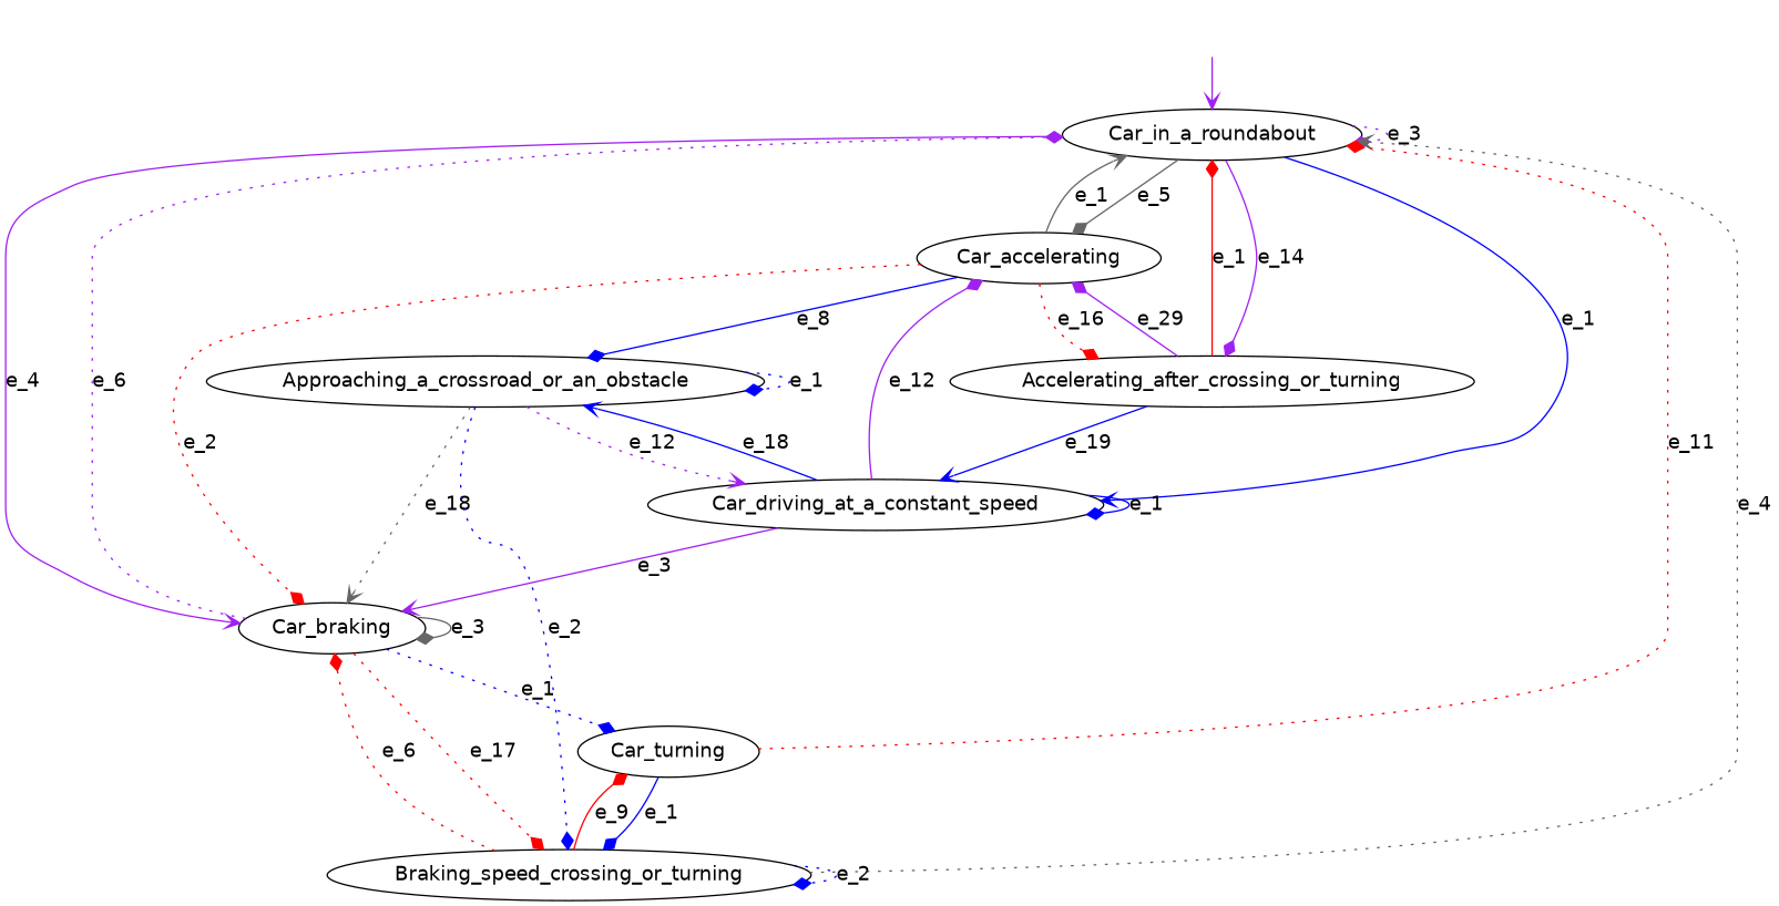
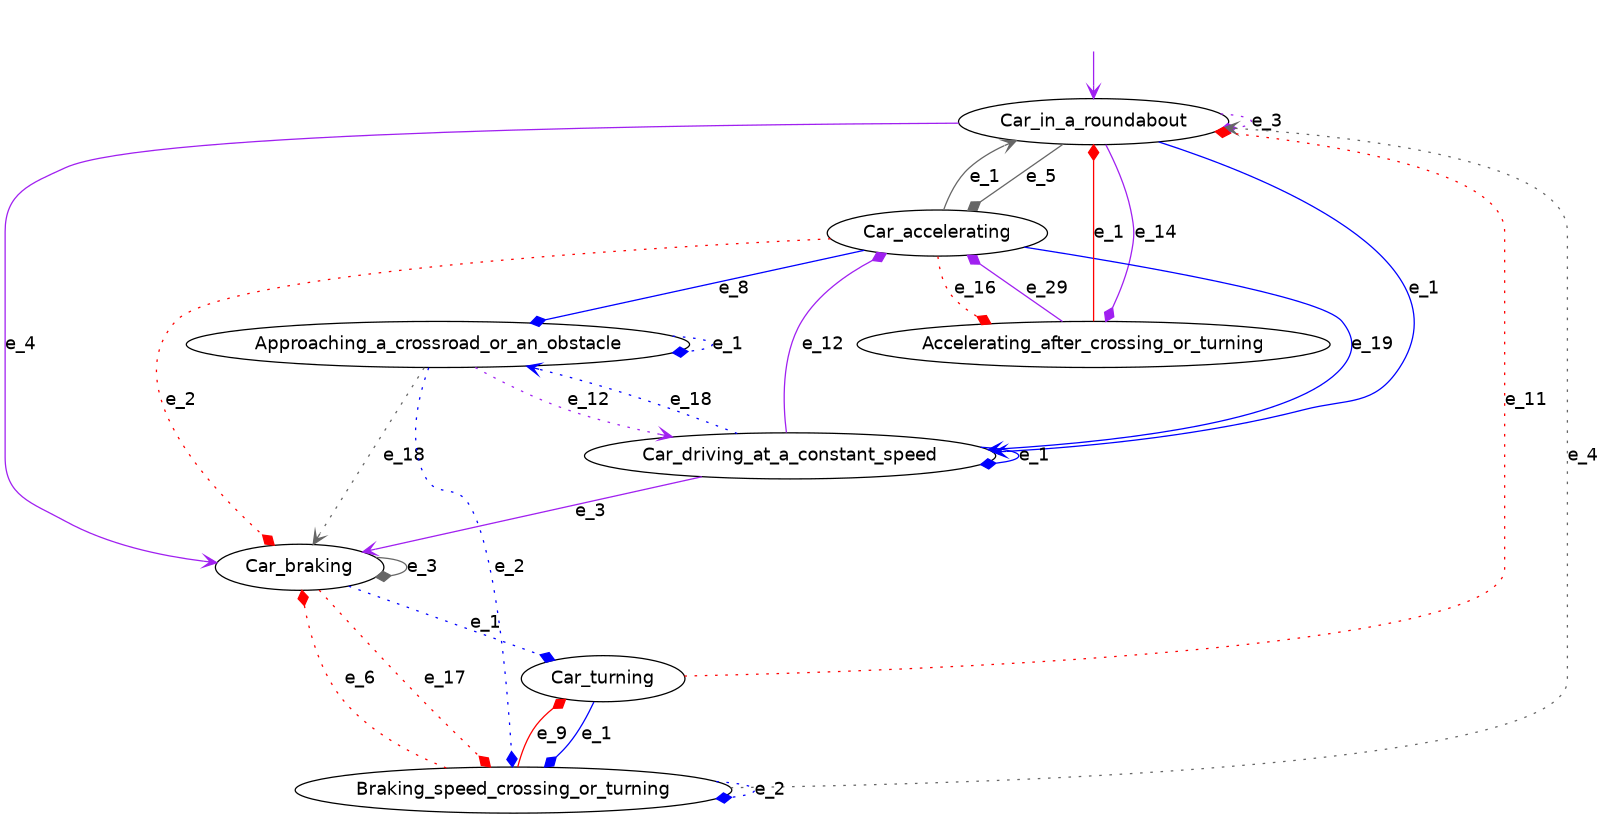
  digraph {
    fontname="DejaVu Sans"
    node [fontname="DejaVu Sans"]
    edge [arrowhead=diamond color=blue fontname="DejaVu Sans" style=solid]
    fake [style=invisible]
    Car_in_a_roundabout [root=true]
    Car_accelerating
    Car_driving_at_a_constant_speed
    Accelerating_after_crossing_or_turning
    Car_braking
    Approaching_a_crossroad_or_an_obstacle
    n8 [label=Braking_speed_crossing_or_turning]
    Car_turning
    fake -> Car_in_a_roundabout [arrowhead=vee color=purple]
    Car_in_a_roundabout -> Car_in_a_roundabout [color=purple label=e_3 style=dotted]
    Car_in_a_roundabout -> Car_accelerating [color=gray40 label=e_5]
    Car_in_a_roundabout -> Car_driving_at_a_constant_speed [arrowhead=vee label=e_1]
    Car_in_a_roundabout -> Accelerating_after_crossing_or_turning [color=purple label=e_14]
    Car_in_a_roundabout -> Car_braking [arrowhead=vee color=purple label=e_4]
    Car_accelerating -> Car_in_a_roundabout [arrowhead=vee color=gray40 label=e_1]
-   Accelerating_after_crossing_or_turning -> Car_driving_at_a_constant_speed [arrowhead=vee label=e_19]
+   Car_accelerating -> Car_driving_at_a_constant_speed [arrowhead=vee label=e_19]
    Car_accelerating -> Accelerating_after_crossing_or_turning [color=red label=e_16 style=dotted]
    Car_accelerating -> Car_braking [color=red label=e_2 style=dotted]
    Car_accelerating -> Approaching_a_crossroad_or_an_obstacle [label=e_8]
    Car_driving_at_a_constant_speed -> Car_accelerating [color=purple label=e_12]
    Car_driving_at_a_constant_speed -> Car_driving_at_a_constant_speed [label=e_1]
    Car_driving_at_a_constant_speed -> Car_braking [arrowhead=vee color=purple label=e_3]
-   Car_driving_at_a_constant_speed -> Approaching_a_crossroad_or_an_obstacle [arrowhead=vee label=e_18]
+   Car_driving_at_a_constant_speed -> Approaching_a_crossroad_or_an_obstacle [arrowhead=vee label=e_18 style=dotted]
    Accelerating_after_crossing_or_turning -> Car_in_a_roundabout [color=red label=e_1]
    Accelerating_after_crossing_or_turning -> Car_accelerating [color=purple label=e_29]
-   Car_braking -> Car_in_a_roundabout [color=purple label=e_6 style=dotted]
    Car_braking -> Car_braking [color=gray40 label=e_3]
    Car_braking -> n8 [color=red label=e_17 style=dotted]
    Car_braking -> Car_turning [label=e_1 style=dotted]
    Approaching_a_crossroad_or_an_obstacle -> Car_driving_at_a_constant_speed [arrowhead=vee color=purple label=e_12 style=dotted]
    Approaching_a_crossroad_or_an_obstacle -> Car_braking [arrowhead=vee color=gray40 label=e_18 style=dotted]
    Approaching_a_crossroad_or_an_obstacle -> Approaching_a_crossroad_or_an_obstacle [label=e_1 style=dotted]
    Approaching_a_crossroad_or_an_obstacle -> n8 [label=e_2 style=dotted]
    n8 -> Car_in_a_roundabout [arrowhead=vee color=gray40 label=e_4 style=dotted]
    n8 -> Car_braking [color=red label=e_6 style=dotted]
    n8 -> n8 [label=e_2 style=dotted]
    n8 -> Car_turning [color=red label=e_9]
    Car_turning -> Car_in_a_roundabout [color=red label=e_11 style=dotted]
    Car_turning -> n8 [label=e_1]
  }
